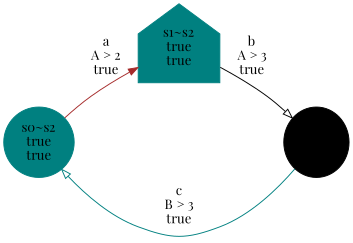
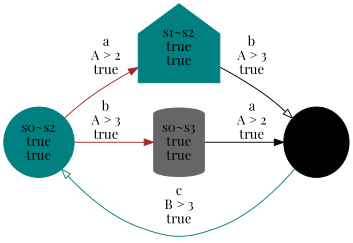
  digraph {
    rankdir=LR
    fontname="Playfair Display"
    node [color=teal style=filled shape=ellipse fontname="Playfair Display"]
    edge [color=brown arrowhead=normal fontname="Playfair Display"]
    n1 [label="s0~s2\ntrue\ntrue"]
    n2 [label="s1~s2\ntrue\ntrue" shape=house]
+   n3 [color=gray40 label="s0~s3\ntrue\ntrue" shape=cylinder]
    n4 [color=black label="s1~s3\ntrue\ntrue"]
    n1 -> n2 [label="a\nA > 2\ntrue"]
+   n1 -> n3 [label="b\nA > 3\ntrue"]
    n2 -> n4 [label="b\nA > 3\ntrue" color=black arrowhead=onormal]
+   n3 -> n4 [label="a\nA > 2\ntrue" color=black]
    n4 -> n1 [label="c\nB > 3\ntrue" color=teal arrowhead=onormal]
  }
